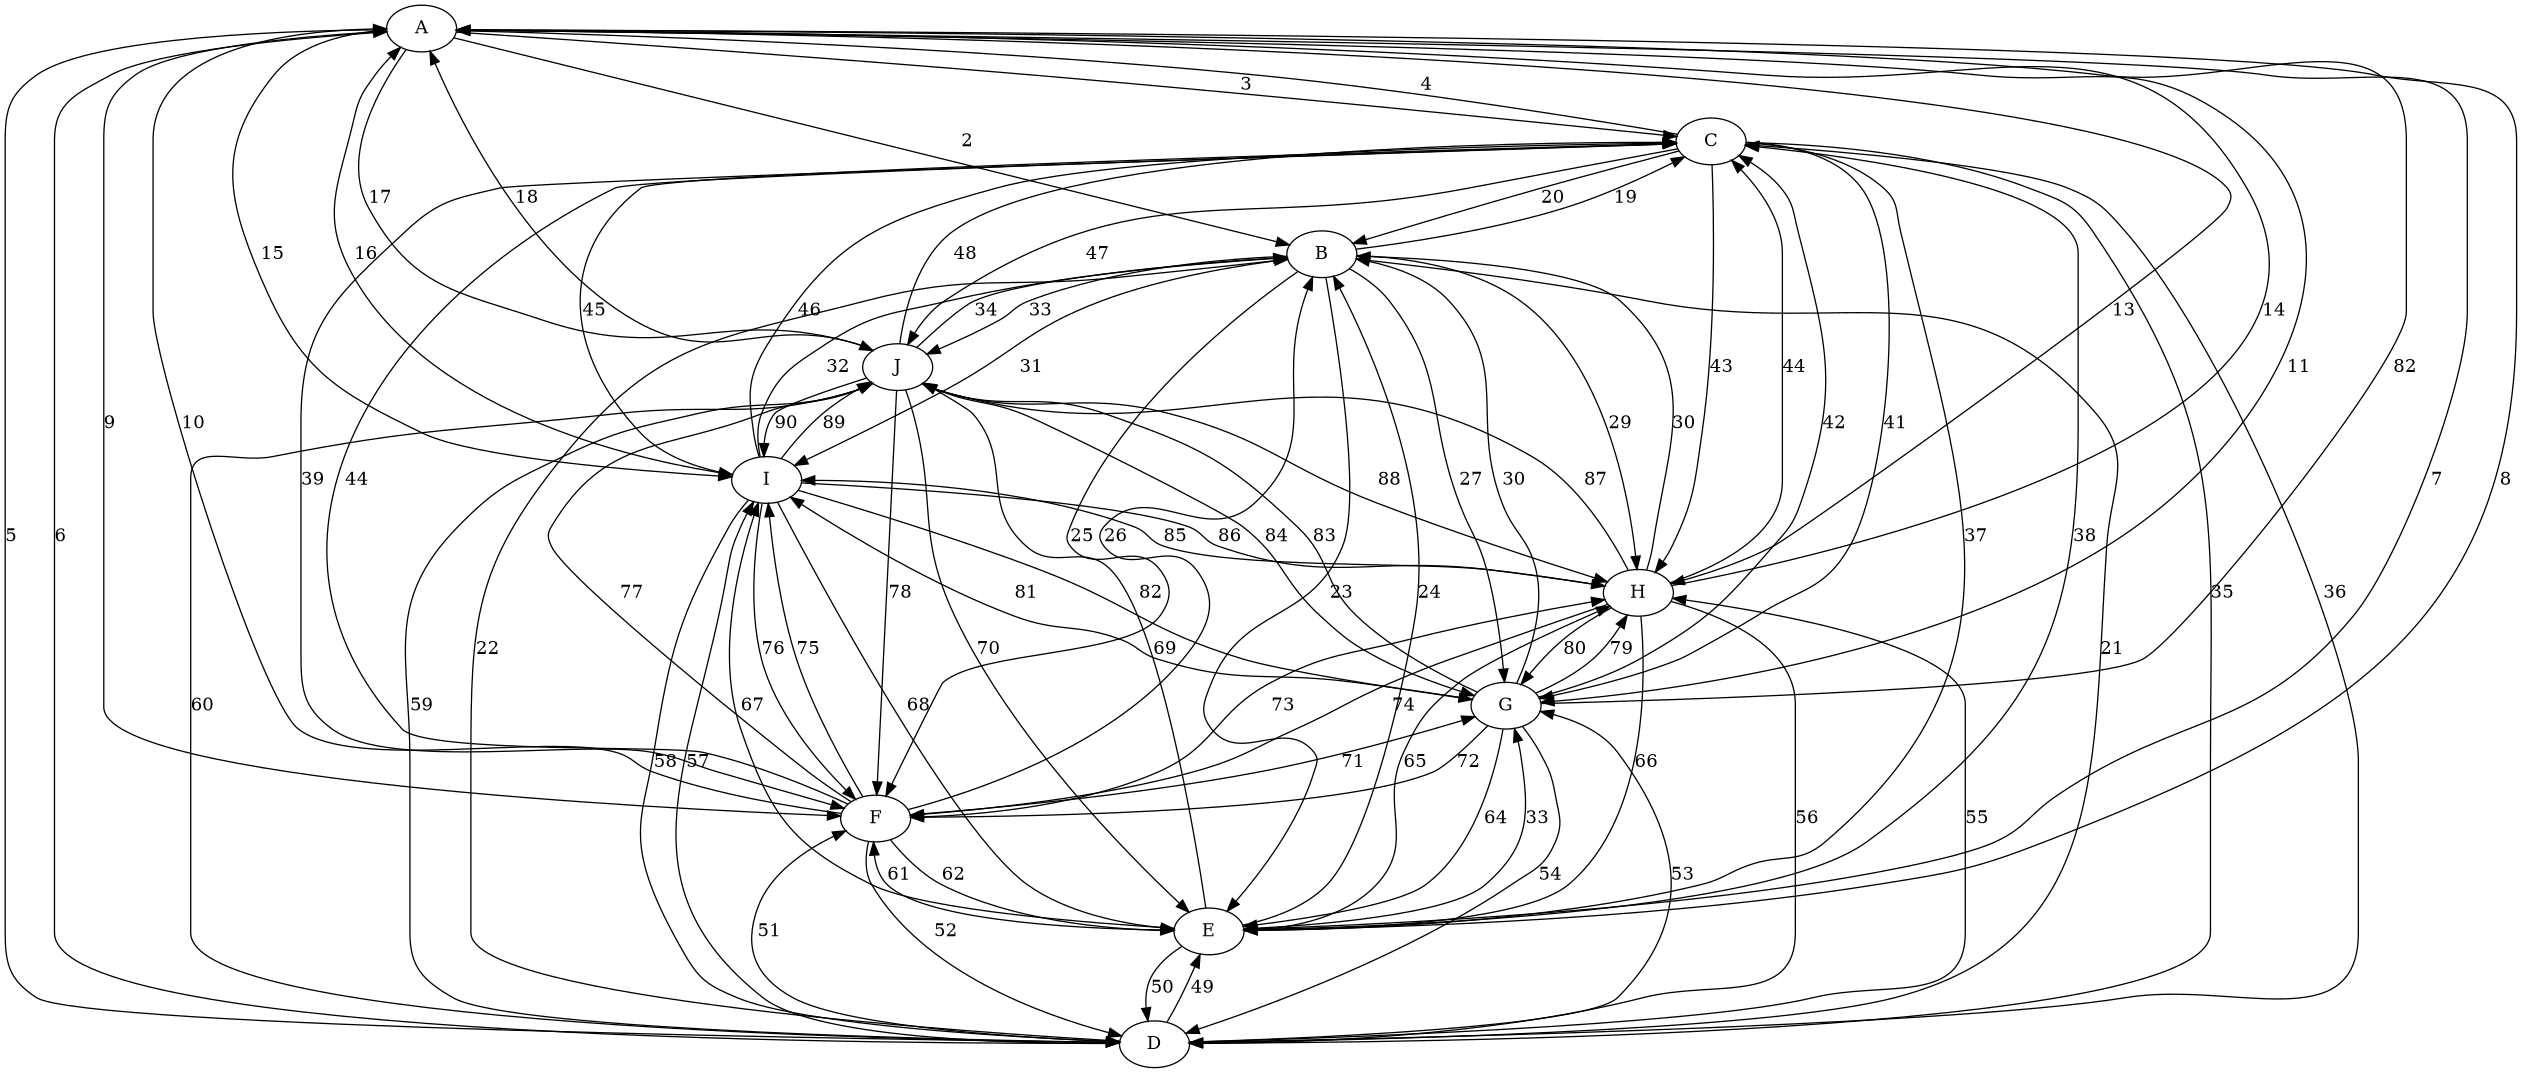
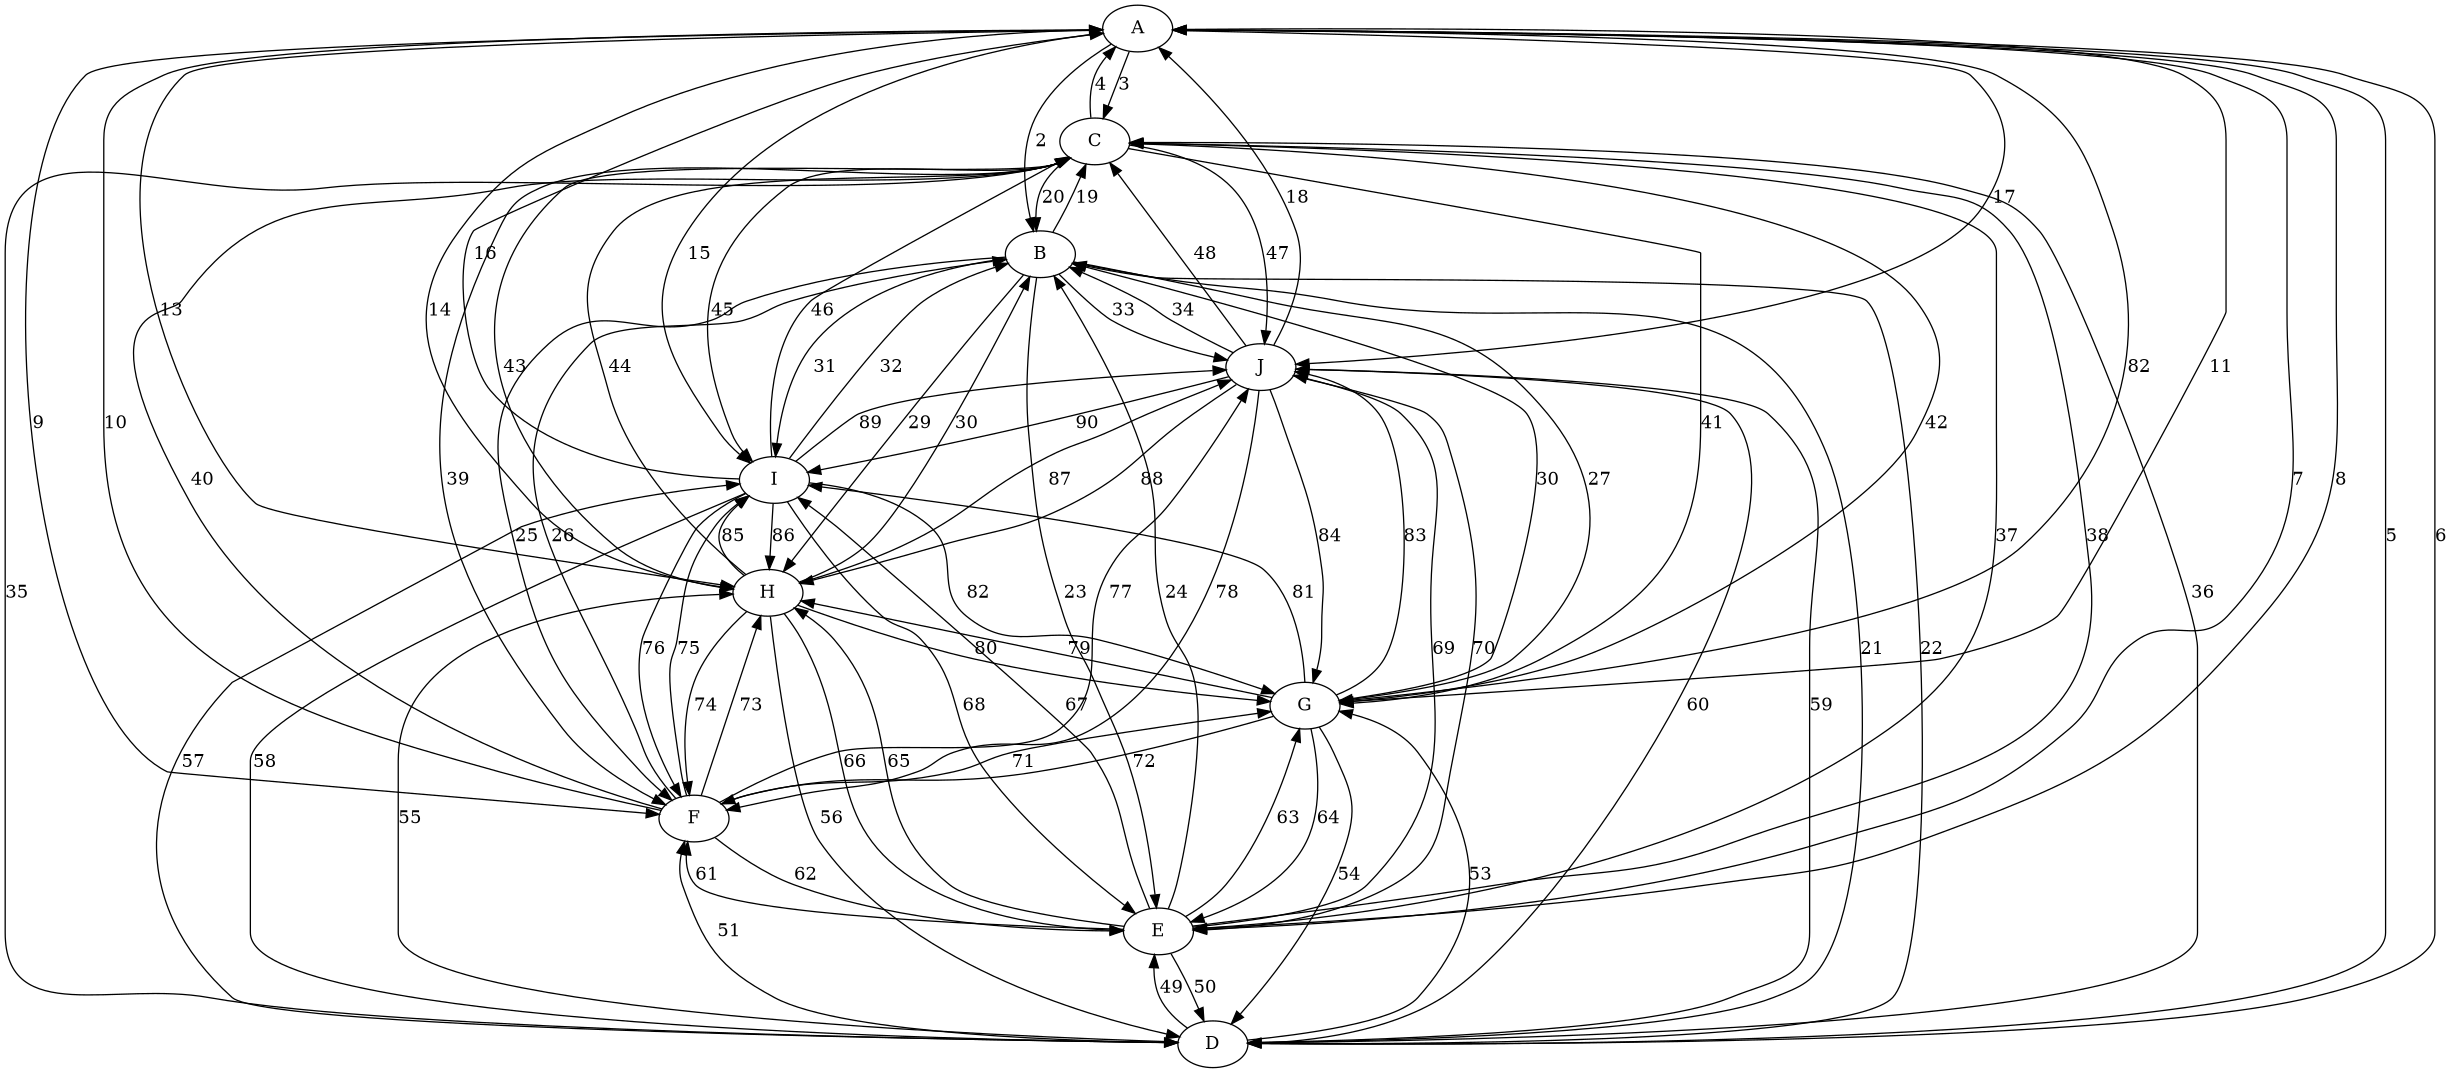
  digraph {
    A
    C
    D
    E
    F
    G
    H
    I
    J
    B
    A -> C [label=3 weight=3]
    A -> D [label=5 weight=5]
    A -> E [label=7 weight=7]
    A -> F [label=9 weight=9]
    A -> G [label=11 weight=11]
    A -> H [label=13 weight=13]
    A -> I [label=15 weight=15]
    A -> J [label=17 weight=17]
    A -> B [label=2 weight=2]
    C -> A [label=4 weight=4]
    C -> D [label=35 weight=35]
    C -> E [label=37 weight=37]
    C -> F [label=39 weight=39]
    C -> G [label=41 weight=41]
    C -> H [label=43 weight=43]
    C -> I [label=45 weight=45]
    C -> J [label=47 weight=47]
    C -> B [label=20 weight=20]
    D -> A [label=6 weight=6]
    D -> C [label=36 weight=36]
    D -> E [label=49 weight=49]
    D -> F [label=51 weight=51]
    D -> G [label=53 weight=53]
    D -> H [label=55 weight=55]
    D -> I [label=57 weight=57]
    D -> J [label=59 weight=59]
    D -> B [label=22 weight=22]
    E -> A [label=8 weight=8]
    E -> C [label=38 weight=38]
    E -> D [label=50 weight=50]
    E -> F [label=61 weight=61]
-   E -> G [label=33 weight=63]
+   E -> G [label=63 weight=63]
    E -> H [label=65 weight=65]
    E -> I [label=67 weight=67]
    E -> J [label=69 weight=69]
    E -> B [label=24 weight=24]
    F -> A [label=10 weight=10]
-   F -> C [label=44 weight=40]
-   F -> D [label=52 weight=52]
+   F -> C [label=40 weight=40]
    F -> E [label=62 weight=62]
    F -> G [label=71 weight=71]
    F -> H [label=73 weight=73]
    F -> I [label=75 weight=75]
    F -> J [label=77 weight=77]
    F -> B [label=26 weight=26]
    G -> A [label=82 weight=12]
    G -> C [label=42 weight=42]
    G -> D [label=54 weight=54]
    G -> E [label=64 weight=64]
    G -> F [label=72 weight=72]
    G -> H [label=79 weight=79]
    G -> I [label=81 weight=81]
    G -> J [label=83 weight=83]
    G -> B [label=30 weight=28]
    H -> A [label=14 weight=14]
    H -> C [label=44 weight=44]
    H -> D [label=56 weight=56]
    H -> E [label=66 weight=66]
    H -> F [label=74 weight=74]
    H -> G [label=80 weight=80]
    H -> I [label=85 weight=85]
    H -> J [label=87 weight=87]
    H -> B [label=30 weight=30]
    I -> A [label=16 weight=16]
    I -> C [label=46 weight=46]
    I -> D [label=58 weight=58]
    I -> E [label=68 weight=68]
    I -> F [label=76 weight=76]
    I -> G [label=82 weight=82]
    I -> H [label=86 weight=86]
    I -> J [label=89 weight=89]
    I -> B [label=32 weight=32]
    J -> A [label=18 weight=18]
    J -> C [label=48 weight=48]
    J -> D [label=60 weight=60]
    J -> E [label=70 weight=70]
    J -> F [label=78 weight=78]
    J -> G [label=84 weight=84]
    J -> H [label=88 weight=88]
    J -> I [label=90 weight=90]
    J -> B [label=34 weight=34]
    B -> C [label=19 weight=19]
    B -> D [label=21 weight=21]
    B -> E [label=23 weight=23]
    B -> F [label=25 weight=25]
    B -> G [label=27 weight=27]
    B -> H [label=29 weight=29]
    B -> I [label=31 weight=31]
    B -> J [label=33 weight=33]
  }
